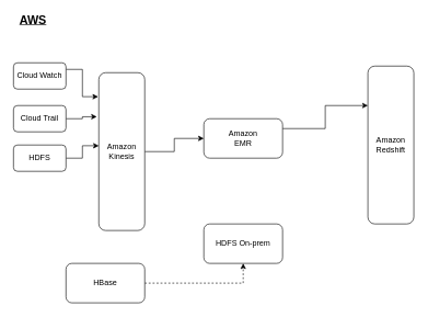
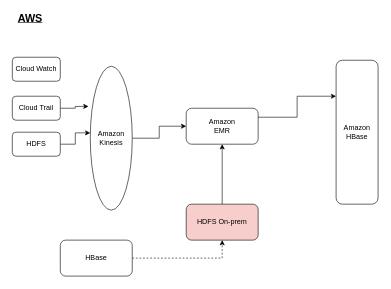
  <mxCell id="0" />
  <mxCell id="1" parent="0" />
  <mxCell id="2" style="edgeStyle=orthogonalEdgeStyle;rounded=0;orthogonalLoop=1;jettySize=auto;html=1;exitX=1;exitY=0.5;exitDx=0;exitDy=0;entryX=0;entryY=0.5;entryDx=0;entryDy=0;" parent="1" source="3" target="7" edge="1"><mxGeometry relative="1" as="geometry" /></mxCell>
- <mxCell id="3" value="Amazon Kinesis" style="rounded=1;whiteSpace=wrap;html=1;" parent="1" vertex="1"><mxGeometry x="150" y="110" width="70" height="240" as="geometry" /></mxCell>
+ <mxCell id="3" value="Amazon Kinesis" style="ellipse;whiteSpace=wrap;html=1;" parent="1" vertex="1"><mxGeometry x="150" y="110" width="70" height="240" as="geometry" /></mxCell>
  <mxCell id="4" value="&lt;b&gt;&lt;u&gt;&lt;font style=&quot;font-size: 18px&quot;&gt;AWS&lt;/font&gt;&lt;/u&gt;&lt;/b&gt;" style="text;html=1;strokeColor=none;fillColor=none;align=center;verticalAlign=middle;whiteSpace=wrap;rounded=0;" parent="1" vertex="1"><mxGeometry x="30" y="20" width="40" height="20" as="geometry" /></mxCell>
- <mxCell id="5" value="Amazon Redshift" style="rounded=1;whiteSpace=wrap;html=1;" parent="1" vertex="1"><mxGeometry x="560" y="100" width="70" height="240" as="geometry" /></mxCell>
+ <mxCell id="5" value="Amazon HBase" style="rounded=1;whiteSpace=wrap;html=1;" parent="1" vertex="1"><mxGeometry x="560" y="100" width="70" height="240" as="geometry" /></mxCell>
  <mxCell id="6" style="edgeStyle=orthogonalEdgeStyle;rounded=0;orthogonalLoop=1;jettySize=auto;html=1;exitX=1;exitY=0.25;exitDx=0;exitDy=0;entryX=0;entryY=0.25;entryDx=0;entryDy=0;" parent="1" source="7" target="5" edge="1"><mxGeometry relative="1" as="geometry" /></mxCell>
  <mxCell id="7" value="Amazon &lt;br&gt;EMR" style="rounded=1;whiteSpace=wrap;html=1;" parent="1" vertex="1"><mxGeometry x="310" y="180" width="120" height="60" as="geometry" /></mxCell>
- <mxCell id="8" style="edgeStyle=orthogonalEdgeStyle;rounded=0;orthogonalLoop=1;jettySize=auto;html=1;exitX=1;exitY=0.25;exitDx=0;exitDy=0;entryX=-0.014;entryY=0.152;entryDx=0;entryDy=0;entryPerimeter=0;" parent="1" source="9" target="3" edge="1"><mxGeometry relative="1" as="geometry" /></mxCell>
  <mxCell id="9" value="Cloud Watch" style="rounded=1;whiteSpace=wrap;html=1;" parent="1" vertex="1"><mxGeometry x="20" y="95" width="80" height="40" as="geometry" /></mxCell>
  <mxCell id="10" style="edgeStyle=orthogonalEdgeStyle;rounded=0;orthogonalLoop=1;jettySize=auto;html=1;exitX=1;exitY=0.5;exitDx=0;exitDy=0;entryX=-0.043;entryY=0.279;entryDx=0;entryDy=0;entryPerimeter=0;" parent="1" source="11" target="3" edge="1"><mxGeometry relative="1" as="geometry" /></mxCell>
  <mxCell id="11" value="Cloud Trail" style="rounded=1;whiteSpace=wrap;html=1;" parent="1" vertex="1"><mxGeometry x="20" y="160" width="80" height="40" as="geometry" /></mxCell>
  <mxCell id="12" style="edgeStyle=orthogonalEdgeStyle;rounded=0;orthogonalLoop=1;jettySize=auto;html=1;exitX=1;exitY=0.5;exitDx=0;exitDy=0;entryX=0;entryY=0.463;entryDx=0;entryDy=0;entryPerimeter=0;" parent="1" source="13" target="3" edge="1"><mxGeometry relative="1" as="geometry" /></mxCell>
  <mxCell id="13" value="HDFS" style="rounded=1;whiteSpace=wrap;html=1;" parent="1" vertex="1"><mxGeometry x="20" y="220" width="80" height="40" as="geometry" /></mxCell>
- <mxCell id="15" value="HDFS On-prem" style="rounded=1;whiteSpace=wrap;html=1;" parent="1" vertex="1"><mxGeometry x="310" y="340" width="120" height="60" as="geometry" /></mxCell>
+ <mxCell id="14" style="edgeStyle=orthogonalEdgeStyle;rounded=0;orthogonalLoop=1;jettySize=auto;html=1;exitX=0.5;exitY=0;exitDx=0;exitDy=0;entryX=0.5;entryY=1;entryDx=0;entryDy=0;" parent="1" source="15" target="7" edge="1"><mxGeometry relative="1" as="geometry" /></mxCell>
+ <mxCell id="15" value="HDFS On-prem" style="rounded=1;whiteSpace=wrap;html=1;fillColor=#f8cecc;" parent="1" vertex="1"><mxGeometry x="310" y="340" width="120" height="60" as="geometry" /></mxCell>
  <mxCell id="16" style="edgeStyle=orthogonalEdgeStyle;rounded=0;orthogonalLoop=1;jettySize=auto;html=1;exitX=1;exitY=0.5;exitDx=0;exitDy=0;entryX=0.5;entryY=1;entryDx=0;entryDy=0;dashed=1;" parent="1" source="17" target="15" edge="1"><mxGeometry relative="1" as="geometry" /></mxCell>
  <mxCell id="17" value="HBase" style="rounded=1;whiteSpace=wrap;html=1;" parent="1" vertex="1"><mxGeometry x="100" y="400" width="120" height="60" as="geometry" /></mxCell>
